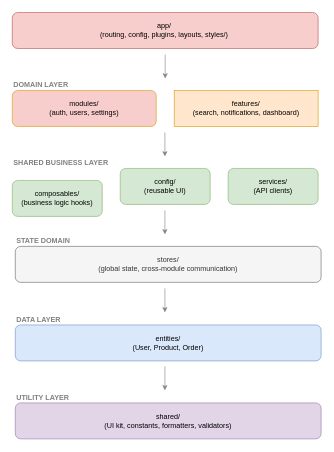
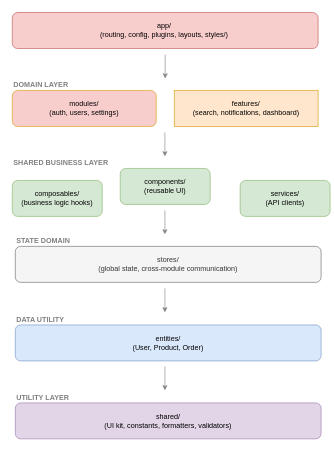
  <mxCell id="0" />
  <mxCell id="1" parent="0" />
  <mxCell id="2" value="app/&amp;nbsp;&lt;div&gt;(routing, config, plugins, layouts, styles/)&amp;nbsp;&lt;/div&gt;" style="rounded=1;whiteSpace=wrap;html=1;fillColor=#f8cecc;strokeColor=#b85450;" parent="1" vertex="1"><mxGeometry x="20" y="20" width="510" height="60" as="geometry" /></mxCell>
  <mxCell id="3" value="modules/&lt;div&gt;(auth, users, settings)&lt;/div&gt;" style="rounded=1;whiteSpace=wrap;html=1;fillColor=#f8cecc;strokeColor=#d79b00;" parent="1" vertex="1"><mxGeometry x="20" y="150" width="240" height="60" as="geometry" /></mxCell>
  <mxCell id="4" value="features/&lt;div&gt;(search, notifications, dashboard)&lt;/div&gt;" style="whiteSpace=wrap;html=1;fillColor=#ffe6cc;strokeColor=#d79b00;rounded=0;" parent="1" vertex="1"><mxGeometry x="290" y="150" width="240" height="60" as="geometry" /></mxCell>
  <mxCell id="5" value="composables/&lt;div&gt;(business logic hooks)&lt;/div&gt;" style="rounded=1;whiteSpace=wrap;html=1;fillColor=#d5e8d4;strokeColor=#82b366;" parent="1" vertex="1"><mxGeometry x="20" y="300" width="150" height="60" as="geometry" /></mxCell>
- <mxCell id="6" value="config/&lt;div&gt;(reusable UI)&lt;/div&gt;" style="rounded=1;whiteSpace=wrap;html=1;fillColor=#d5e8d4;strokeColor=#82b366;" parent="1" vertex="1"><mxGeometry x="200" y="280" width="150" height="60" as="geometry" /></mxCell>
+ <mxCell id="6" value="components/&lt;div&gt;(reusable UI)&lt;/div&gt;" style="rounded=1;whiteSpace=wrap;html=1;fillColor=#d5e8d4;strokeColor=#82b366;" parent="1" vertex="1"><mxGeometry x="200" y="280" width="150" height="60" as="geometry" /></mxCell>
  <mxCell id="7" value="entities/&lt;div&gt;(User, Product, Order)&lt;/div&gt;" style="rounded=1;whiteSpace=wrap;html=1;fillColor=#dae8fc;strokeColor=#6c8ebf;" parent="1" vertex="1"><mxGeometry x="25" y="541" width="510" height="60" as="geometry" /></mxCell>
  <mxCell id="8" value="stores/&lt;div&gt;(global state, cross-module communication)&lt;/div&gt;" style="rounded=1;whiteSpace=wrap;html=1;fillColor=#f5f5f5;strokeColor=#666666;fontColor=#333333;" parent="1" vertex="1"><mxGeometry x="25" y="410" width="510" height="60" as="geometry" /></mxCell>
- <mxCell id="9" value="services/&lt;div&gt;(API clients)&lt;/div&gt;" style="rounded=1;whiteSpace=wrap;html=1;fillColor=#d5e8d4;strokeColor=#82b366;" parent="1" vertex="1"><mxGeometry x="380" y="280" width="150" height="60" as="geometry" /></mxCell>
+ <mxCell id="9" value="services/&lt;div&gt;(API clients)&lt;/div&gt;" style="rounded=1;whiteSpace=wrap;html=1;fillColor=#d5e8d4;strokeColor=#82b366;" parent="1" vertex="1"><mxGeometry x="400" y="300" width="150" height="60" as="geometry" /></mxCell>
  <mxCell id="10" value="shared/&lt;div&gt;(UI kit, constants, formatters, validators)&lt;/div&gt;" style="rounded=1;whiteSpace=wrap;html=1;fillColor=#e1d5e7;strokeColor=#9673a6;" parent="1" vertex="1"><mxGeometry x="25" y="671" width="510" height="60" as="geometry" /></mxCell>
  <mxCell id="11" value="STATE DOMAIN" style="text;html=1;align=left;verticalAlign=bottom;whiteSpace=wrap;rounded=0;fontStyle=1;labelBackgroundColor=none;fontColor=#808080;" parent="1" vertex="1"><mxGeometry x="25" y="380" width="510" height="30" as="geometry" /></mxCell>
  <mxCell id="12" value="UTILITY LAYER" style="text;html=1;align=left;verticalAlign=bottom;whiteSpace=wrap;rounded=0;fontStyle=1;labelBackgroundColor=none;fontColor=#808080;" parent="1" vertex="1"><mxGeometry x="25" y="641" width="510" height="30" as="geometry" /></mxCell>
- <mxCell id="13" value="DATA LAYER" style="text;html=1;align=left;verticalAlign=bottom;whiteSpace=wrap;rounded=0;fontStyle=1;labelBackgroundColor=none;fontColor=#808080;" parent="1" vertex="1"><mxGeometry x="25" y="511" width="510" height="30" as="geometry" /></mxCell>
+ <mxCell id="13" value="DATA UTILITY" style="text;html=1;align=left;verticalAlign=bottom;whiteSpace=wrap;rounded=0;fontStyle=1;labelBackgroundColor=none;fontColor=#808080;" parent="1" vertex="1"><mxGeometry x="25" y="511" width="510" height="30" as="geometry" /></mxCell>
  <mxCell id="14" value="SHARED BUSINESS LAYER" style="text;html=1;align=left;verticalAlign=bottom;whiteSpace=wrap;rounded=0;fontStyle=1;labelBackgroundColor=none;fontColor=#808080;" parent="1" vertex="1"><mxGeometry x="20" y="250" width="510" height="30" as="geometry" /></mxCell>
  <mxCell id="15" value="DOMAIN LAYER" style="text;html=1;align=left;verticalAlign=bottom;whiteSpace=wrap;rounded=0;fontStyle=1;labelBackgroundColor=none;fontColor=#808080;" parent="1" vertex="1"><mxGeometry x="20" y="120" width="510" height="30" as="geometry" /></mxCell>
  <mxCell id="16" value="" style="endArrow=classic;html=1;rounded=0;labelBackgroundColor=none;fontColor=#808080;strokeColor=#808080;" parent="1" edge="1"><mxGeometry width="50" height="50" relative="1" as="geometry"><mxPoint x="275" y="90" as="sourcePoint" /><mxPoint x="275" y="130" as="targetPoint" /></mxGeometry></mxCell>
  <mxCell id="17" value="" style="endArrow=classic;html=1;rounded=0;labelBackgroundColor=none;fontColor=#808080;strokeColor=#808080;" parent="1" edge="1"><mxGeometry width="50" height="50" relative="1" as="geometry"><mxPoint x="274.5" y="220" as="sourcePoint" /><mxPoint x="274.5" y="260" as="targetPoint" /></mxGeometry></mxCell>
  <mxCell id="18" value="" style="endArrow=classic;html=1;rounded=0;labelBackgroundColor=none;fontColor=#808080;strokeColor=#808080;" parent="1" edge="1"><mxGeometry width="50" height="50" relative="1" as="geometry"><mxPoint x="274.5" y="350" as="sourcePoint" /><mxPoint x="274.5" y="390" as="targetPoint" /></mxGeometry></mxCell>
  <mxCell id="19" value="" style="endArrow=classic;html=1;rounded=0;labelBackgroundColor=none;fontColor=#808080;strokeColor=#808080;" parent="1" edge="1"><mxGeometry width="50" height="50" relative="1" as="geometry"><mxPoint x="274.5" y="480" as="sourcePoint" /><mxPoint x="274.5" y="520" as="targetPoint" /></mxGeometry></mxCell>
  <mxCell id="20" value="" style="endArrow=classic;html=1;rounded=0;labelBackgroundColor=none;fontColor=#808080;strokeColor=#808080;" parent="1" edge="1"><mxGeometry width="50" height="50" relative="1" as="geometry"><mxPoint x="274.5" y="610" as="sourcePoint" /><mxPoint x="274.5" y="650" as="targetPoint" /></mxGeometry></mxCell>
